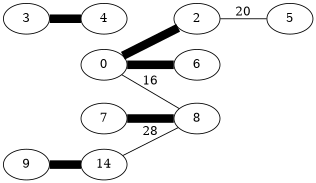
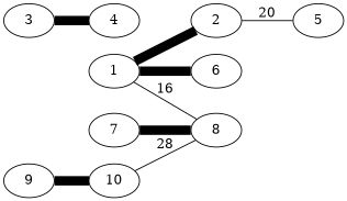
  graph {
    rankdir=LR
    edge [penwidth=10]
-   1 [label=0]
+   1
    2
    8
    6
    5
    3
    4
    7
    9
-   10 [label=14]
+   10
    1 -- 2
    1 -- 8 [label=16 penwidth=""]
    1 -- 6
    2 -- 5 [label=20 penwidth=""]
    3 -- 4
    7 -- 8
    9 -- 10
    10 -- 8 [label=28 penwidth=""]
  }
